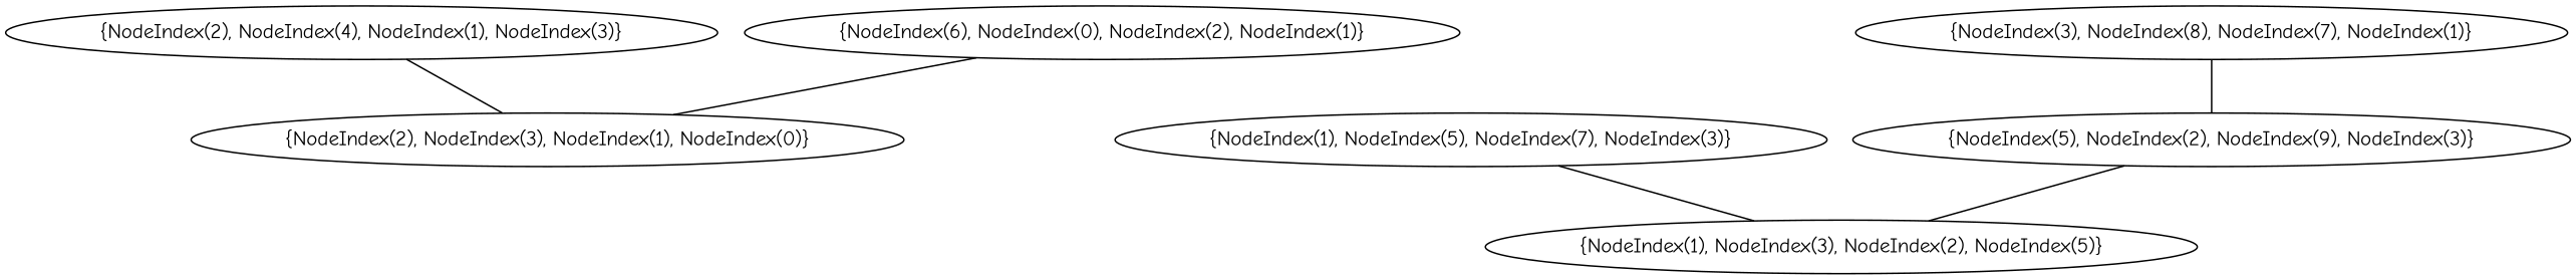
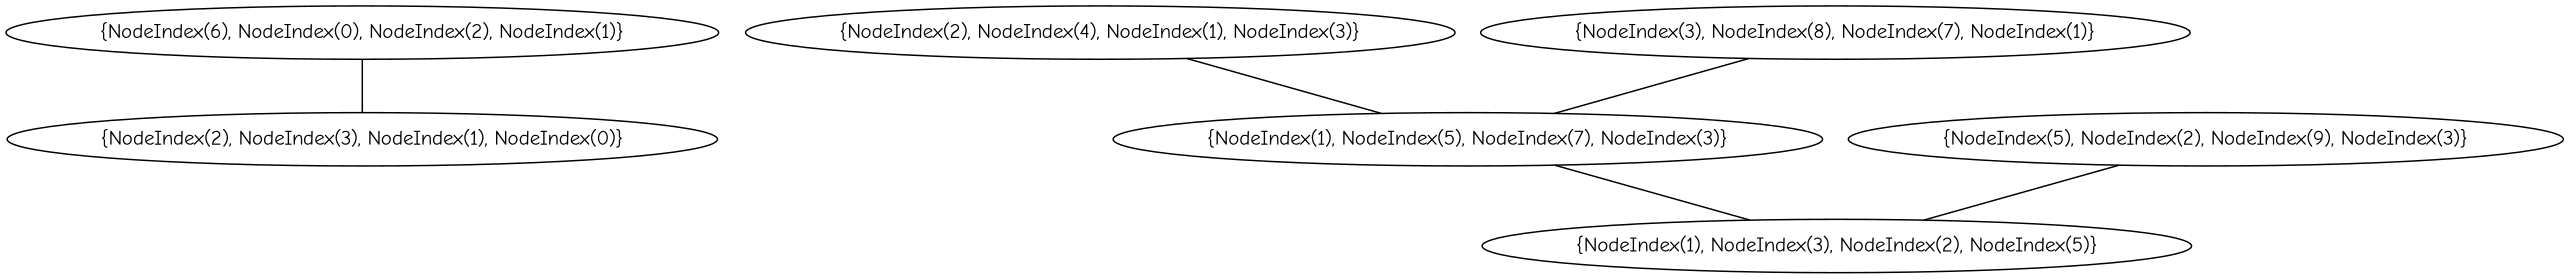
  graph {
    fontname="Comic Neue"
    node [fontname="Comic Neue"]
    edge [fontname="Comic Neue"]
    n1 [label="{NodeIndex(2), NodeIndex(3), NodeIndex(1), NodeIndex(0)}"]
    n2 [label="{NodeIndex(2), NodeIndex(4), NodeIndex(1), NodeIndex(3)}"]
    n3 [label="{NodeIndex(1), NodeIndex(3), NodeIndex(2), NodeIndex(5)}"]
    n4 [label="{NodeIndex(6), NodeIndex(0), NodeIndex(2), NodeIndex(1)}"]
    n5 [label="{NodeIndex(1), NodeIndex(5), NodeIndex(7), NodeIndex(3)}"]
    n6 [label="{NodeIndex(3), NodeIndex(8), NodeIndex(7), NodeIndex(1)}"]
    n7 [label="{NodeIndex(5), NodeIndex(2), NodeIndex(9), NodeIndex(3)}"]
-   n2 -- n1
+   n2 -- n5
    n4 -- n1
    n5 -- n3
-   n6 -- n7
+   n6 -- n5
    n7 -- n3
  }
